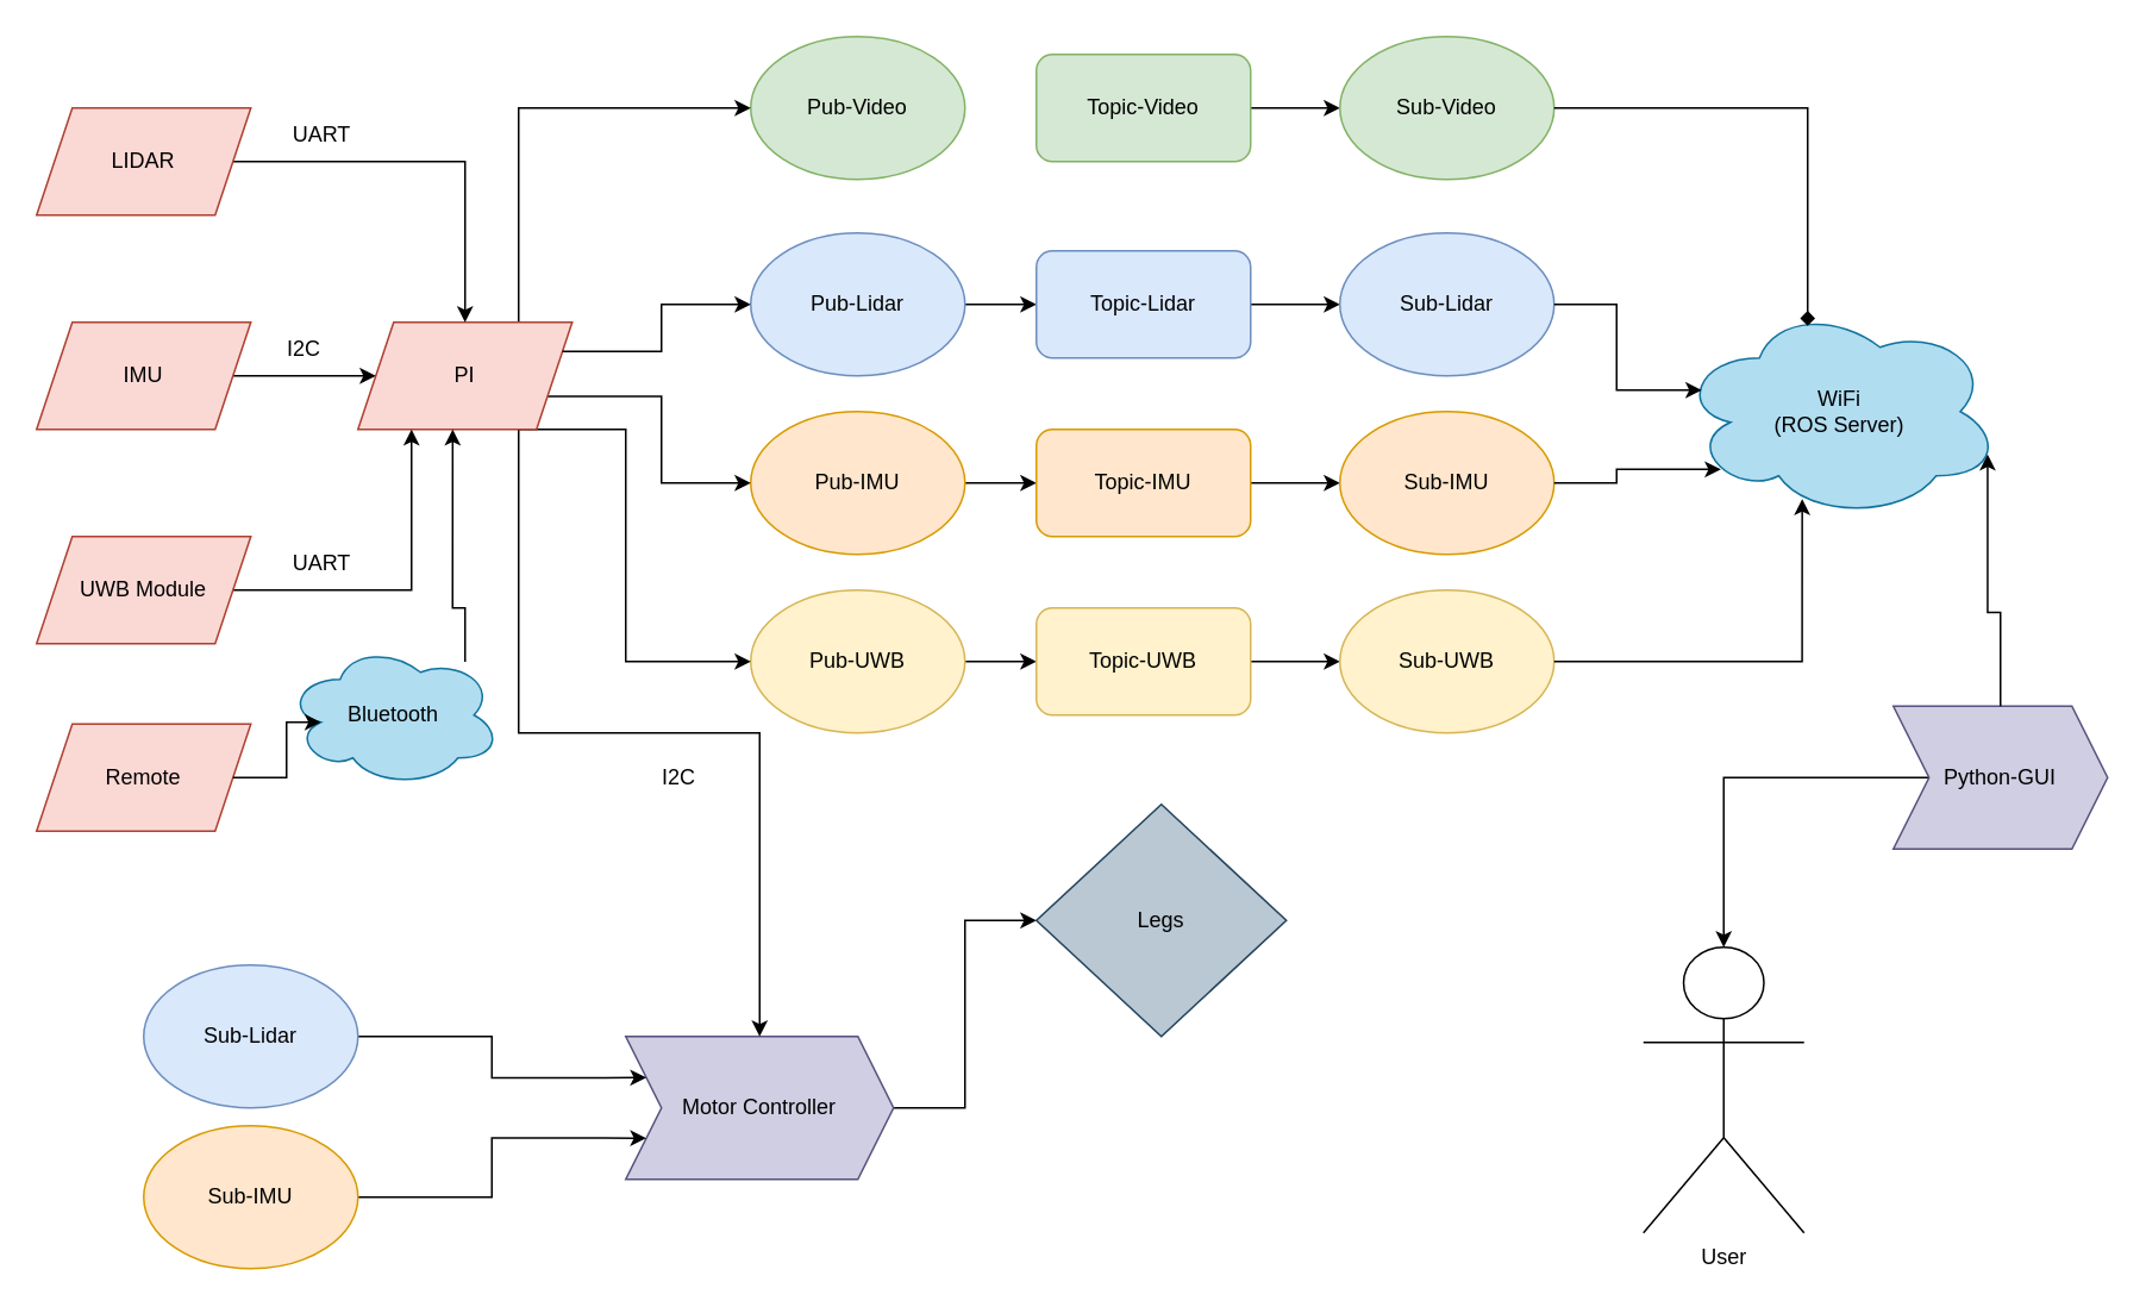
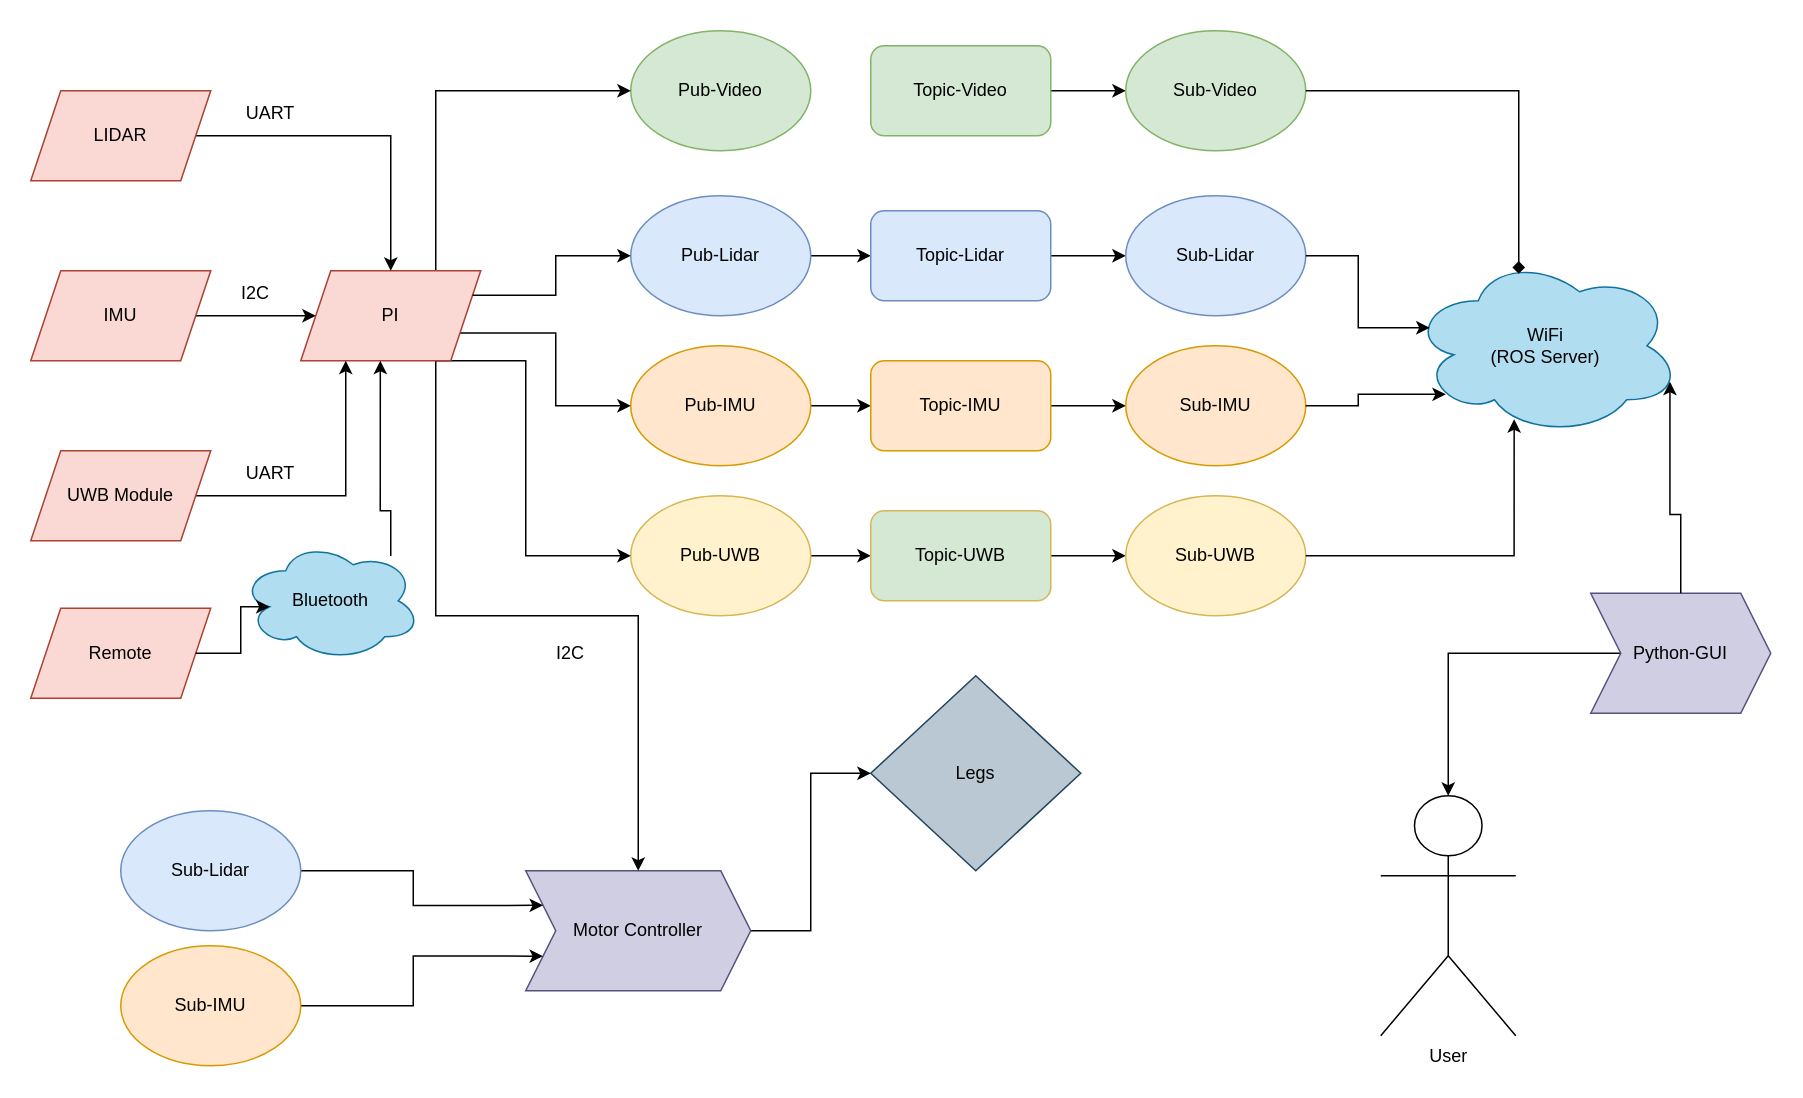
  <mxCell id="0" />
  <mxCell id="1" parent="0" />
  <mxCell id="2" value="Pub-Video" style="ellipse;whiteSpace=wrap;html=1;fillColor=#d5e8d4;strokeColor=#82b366;" vertex="1" parent="1"><mxGeometry x="420" y="20" width="120" height="80" as="geometry" /></mxCell>
  <mxCell id="3" style="edgeStyle=orthogonalEdgeStyle;rounded=0;orthogonalLoop=1;jettySize=auto;html=1;" edge="1" parent="1" source="4" target="12"><mxGeometry relative="1" as="geometry" /></mxCell>
  <mxCell id="4" value="Pub-UWB" style="ellipse;whiteSpace=wrap;html=1;fillColor=#fff2cc;strokeColor=#d6b656;" vertex="1" parent="1"><mxGeometry x="420" y="330" width="120" height="80" as="geometry" /></mxCell>
  <mxCell id="5" style="edgeStyle=orthogonalEdgeStyle;rounded=0;orthogonalLoop=1;jettySize=auto;html=1;entryX=0;entryY=0.5;entryDx=0;entryDy=0;" edge="1" parent="1" source="6" target="16"><mxGeometry relative="1" as="geometry" /></mxCell>
  <mxCell id="6" value="Pub-Lidar" style="ellipse;whiteSpace=wrap;html=1;fillColor=#dae8fc;strokeColor=#6c8ebf;" vertex="1" parent="1"><mxGeometry x="420" y="130" width="120" height="80" as="geometry" /></mxCell>
  <mxCell id="7" style="edgeStyle=orthogonalEdgeStyle;rounded=0;orthogonalLoop=1;jettySize=auto;html=1;" edge="1" parent="1" source="8" target="14"><mxGeometry relative="1" as="geometry" /></mxCell>
  <mxCell id="8" value="Pub-IMU" style="ellipse;whiteSpace=wrap;html=1;fillColor=#ffe6cc;strokeColor=#d79b00;" vertex="1" parent="1"><mxGeometry x="420" y="230" width="120" height="80" as="geometry" /></mxCell>
  <mxCell id="9" style="edgeStyle=orthogonalEdgeStyle;rounded=0;orthogonalLoop=1;jettySize=auto;html=1;exitX=1;exitY=0.5;exitDx=0;exitDy=0;entryX=0;entryY=0.5;entryDx=0;entryDy=0;" edge="1" parent="1" source="10" target="17"><mxGeometry relative="1" as="geometry" /></mxCell>
  <mxCell id="10" value="Topic-Video" style="rounded=1;whiteSpace=wrap;html=1;fillColor=#d5e8d4;strokeColor=#82b366;" vertex="1" parent="1"><mxGeometry x="580" y="30" width="120" height="60" as="geometry" /></mxCell>
  <mxCell id="11" style="edgeStyle=orthogonalEdgeStyle;rounded=0;orthogonalLoop=1;jettySize=auto;html=1;" edge="1" parent="1" source="12" target="18"><mxGeometry relative="1" as="geometry" /></mxCell>
- <mxCell id="12" value="Topic-UWB" style="rounded=1;whiteSpace=wrap;html=1;fillColor=#fff2cc;strokeColor=#d6b656;" vertex="1" parent="1"><mxGeometry x="580" y="340" width="120" height="60" as="geometry" /></mxCell>
+ <mxCell id="12" value="Topic-UWB" style="rounded=1;whiteSpace=wrap;html=1;fillColor=#d5e8d4;strokeColor=#d6b656;" vertex="1" parent="1"><mxGeometry x="580" y="340" width="120" height="60" as="geometry" /></mxCell>
  <mxCell id="13" style="edgeStyle=orthogonalEdgeStyle;rounded=0;orthogonalLoop=1;jettySize=auto;html=1;entryX=0;entryY=0.5;entryDx=0;entryDy=0;" edge="1" parent="1" source="14" target="20"><mxGeometry relative="1" as="geometry" /></mxCell>
  <mxCell id="14" value="Topic-IMU" style="rounded=1;whiteSpace=wrap;html=1;fillColor=#ffe6cc;strokeColor=#d79b00;" vertex="1" parent="1"><mxGeometry x="580" y="240" width="120" height="60" as="geometry" /></mxCell>
  <mxCell id="15" style="edgeStyle=orthogonalEdgeStyle;rounded=0;orthogonalLoop=1;jettySize=auto;html=1;entryX=0;entryY=0.5;entryDx=0;entryDy=0;" edge="1" parent="1" source="16" target="19"><mxGeometry relative="1" as="geometry" /></mxCell>
  <mxCell id="16" value="Topic-Lidar" style="rounded=1;whiteSpace=wrap;html=1;fillColor=#dae8fc;strokeColor=#6c8ebf;" vertex="1" parent="1"><mxGeometry x="580" y="140" width="120" height="60" as="geometry" /></mxCell>
  <mxCell id="17" value="Sub-Video" style="ellipse;whiteSpace=wrap;html=1;fillColor=#d5e8d4;strokeColor=#82b366;" vertex="1" parent="1"><mxGeometry x="750" y="20" width="120" height="80" as="geometry" /></mxCell>
  <mxCell id="18" value="Sub-UWB" style="ellipse;whiteSpace=wrap;html=1;fillColor=#fff2cc;strokeColor=#d6b656;" vertex="1" parent="1"><mxGeometry x="750" y="330" width="120" height="80" as="geometry" /></mxCell>
  <mxCell id="19" value="Sub-Lidar" style="ellipse;whiteSpace=wrap;html=1;fillColor=#dae8fc;strokeColor=#6c8ebf;" vertex="1" parent="1"><mxGeometry x="750" y="130" width="120" height="80" as="geometry" /></mxCell>
  <mxCell id="20" value="Sub-IMU" style="ellipse;whiteSpace=wrap;html=1;fillColor=#ffe6cc;strokeColor=#d79b00;" vertex="1" parent="1"><mxGeometry x="750" y="230" width="120" height="80" as="geometry" /></mxCell>
  <mxCell id="21" style="edgeStyle=orthogonalEdgeStyle;rounded=0;orthogonalLoop=1;jettySize=auto;html=1;" edge="1" parent="1" source="22" target="23"><mxGeometry relative="1" as="geometry" /></mxCell>
  <mxCell id="22" value="Python-GUI" style="shape=step;perimeter=stepPerimeter;whiteSpace=wrap;html=1;fixedSize=1;fillColor=#d0cee2;strokeColor=#56517e;" vertex="1" parent="1"><mxGeometry x="1060" y="395" width="120" height="80" as="geometry" /></mxCell>
  <mxCell id="23" value="User" style="shape=umlActor;verticalLabelPosition=bottom;verticalAlign=top;html=1;outlineConnect=0;" vertex="1" parent="1"><mxGeometry x="920" y="530" width="90" height="160" as="geometry" /></mxCell>
  <mxCell id="24" style="edgeStyle=orthogonalEdgeStyle;rounded=0;orthogonalLoop=1;jettySize=auto;html=1;" edge="1" parent="1" source="25" target="30"><mxGeometry relative="1" as="geometry" /></mxCell>
  <mxCell id="25" value="Motor Controller" style="shape=step;perimeter=stepPerimeter;whiteSpace=wrap;html=1;fixedSize=1;fillColor=#d0cee2;strokeColor=#56517e;" vertex="1" parent="1"><mxGeometry x="350" y="580" width="150" height="80" as="geometry" /></mxCell>
  <mxCell id="26" style="edgeStyle=orthogonalEdgeStyle;rounded=0;orthogonalLoop=1;jettySize=auto;html=1;entryX=0;entryY=0.75;entryDx=0;entryDy=0;" edge="1" parent="1" source="27" target="25"><mxGeometry relative="1" as="geometry" /></mxCell>
  <mxCell id="27" value="Sub-IMU" style="ellipse;whiteSpace=wrap;html=1;fillColor=#ffe6cc;strokeColor=#d79b00;" vertex="1" parent="1"><mxGeometry x="80" y="630" width="120" height="80" as="geometry" /></mxCell>
  <mxCell id="28" style="edgeStyle=orthogonalEdgeStyle;rounded=0;orthogonalLoop=1;jettySize=auto;html=1;entryX=0;entryY=0.25;entryDx=0;entryDy=0;" edge="1" parent="1" source="29" target="25"><mxGeometry relative="1" as="geometry" /></mxCell>
  <mxCell id="29" value="Sub-Lidar" style="ellipse;whiteSpace=wrap;html=1;fillColor=#dae8fc;strokeColor=#6c8ebf;" vertex="1" parent="1"><mxGeometry x="80" y="540" width="120" height="80" as="geometry" /></mxCell>
  <mxCell id="30" value="Legs" style="rhombus;whiteSpace=wrap;html=1;fillColor=#bac8d3;strokeColor=#23445d;" vertex="1" parent="1"><mxGeometry x="580" y="450" width="140" height="130" as="geometry" /></mxCell>
  <mxCell id="31" value="Remote" style="shape=parallelogram;perimeter=parallelogramPerimeter;whiteSpace=wrap;html=1;fixedSize=1;fillColor=#fad9d5;strokeColor=#ae4132;" vertex="1" parent="1"><mxGeometry x="20" y="405" width="120" height="60" as="geometry" /></mxCell>
  <mxCell id="32" value="Bluetooth" style="ellipse;shape=cloud;whiteSpace=wrap;html=1;fillColor=#b1ddf0;strokeColor=#10739e;" vertex="1" parent="1"><mxGeometry x="160" y="360" width="120" height="80" as="geometry" /></mxCell>
  <mxCell id="33" style="edgeStyle=orthogonalEdgeStyle;rounded=0;orthogonalLoop=1;jettySize=auto;html=1;entryX=0.16;entryY=0.55;entryDx=0;entryDy=0;entryPerimeter=0;" edge="1" parent="1" source="31" target="32"><mxGeometry relative="1" as="geometry" /></mxCell>
  <mxCell id="34" value="WiFi&lt;div&gt;(ROS Server)&lt;/div&gt;" style="ellipse;shape=cloud;whiteSpace=wrap;html=1;fillColor=#b1ddf0;strokeColor=#10739e;" vertex="1" parent="1"><mxGeometry x="940" y="170" width="180" height="120" as="geometry" /></mxCell>
  <mxCell id="35" style="edgeStyle=orthogonalEdgeStyle;rounded=0;orthogonalLoop=1;jettySize=auto;html=1;entryX=0.13;entryY=0.77;entryDx=0;entryDy=0;entryPerimeter=0;" edge="1" parent="1" source="20" target="34"><mxGeometry relative="1" as="geometry" /></mxCell>
  <mxCell id="36" style="edgeStyle=orthogonalEdgeStyle;rounded=0;orthogonalLoop=1;jettySize=auto;html=1;entryX=0.07;entryY=0.4;entryDx=0;entryDy=0;entryPerimeter=0;" edge="1" parent="1" source="19" target="34"><mxGeometry relative="1" as="geometry" /></mxCell>
  <mxCell id="37" style="edgeStyle=orthogonalEdgeStyle;rounded=0;orthogonalLoop=1;jettySize=auto;html=1;entryX=0.4;entryY=0.1;entryDx=0;entryDy=0;entryPerimeter=0;endArrow=diamond;" edge="1" parent="1" source="17" target="34"><mxGeometry relative="1" as="geometry" /></mxCell>
  <mxCell id="38" style="edgeStyle=orthogonalEdgeStyle;rounded=0;orthogonalLoop=1;jettySize=auto;html=1;entryX=0.383;entryY=0.908;entryDx=0;entryDy=0;entryPerimeter=0;" edge="1" parent="1" source="18" target="34"><mxGeometry relative="1" as="geometry" /></mxCell>
  <mxCell id="39" style="edgeStyle=orthogonalEdgeStyle;rounded=0;orthogonalLoop=1;jettySize=auto;html=1;exitX=0.75;exitY=0;exitDx=0;exitDy=0;entryX=0;entryY=0.5;entryDx=0;entryDy=0;" edge="1" parent="1" source="43" target="2"><mxGeometry relative="1" as="geometry" /></mxCell>
  <mxCell id="40" style="edgeStyle=orthogonalEdgeStyle;rounded=0;orthogonalLoop=1;jettySize=auto;html=1;exitX=1;exitY=0.75;exitDx=0;exitDy=0;entryX=0;entryY=0.5;entryDx=0;entryDy=0;" edge="1" parent="1" source="43" target="8"><mxGeometry relative="1" as="geometry" /></mxCell>
  <mxCell id="41" style="edgeStyle=orthogonalEdgeStyle;rounded=0;orthogonalLoop=1;jettySize=auto;html=1;exitX=0.75;exitY=1;exitDx=0;exitDy=0;entryX=0;entryY=0.5;entryDx=0;entryDy=0;" edge="1" parent="1" source="43" target="4"><mxGeometry relative="1" as="geometry"><Array as="points"><mxPoint x="350" y="240" /><mxPoint x="350" y="370" /></Array></mxGeometry></mxCell>
  <mxCell id="42" style="edgeStyle=orthogonalEdgeStyle;rounded=0;orthogonalLoop=1;jettySize=auto;html=1;exitX=0.75;exitY=1;exitDx=0;exitDy=0;" edge="1" parent="1" source="43" target="25"><mxGeometry relative="1" as="geometry" /></mxCell>
  <mxCell id="43" value="PI" style="shape=parallelogram;perimeter=parallelogramPerimeter;whiteSpace=wrap;html=1;fixedSize=1;fillColor=#fad9d5;strokeColor=#ae4132;" vertex="1" parent="1"><mxGeometry x="200" y="180" width="120" height="60" as="geometry" /></mxCell>
  <mxCell id="44" style="edgeStyle=orthogonalEdgeStyle;rounded=0;orthogonalLoop=1;jettySize=auto;html=1;exitX=1;exitY=0.25;exitDx=0;exitDy=0;entryX=0;entryY=0.5;entryDx=0;entryDy=0;" edge="1" parent="1" source="43" target="6"><mxGeometry relative="1" as="geometry" /></mxCell>
  <mxCell id="45" value="UART" style="text;html=1;align=center;verticalAlign=middle;whiteSpace=wrap;rounded=0;" vertex="1" parent="1"><mxGeometry x="150" y="300" width="60" height="30" as="geometry" /></mxCell>
  <mxCell id="46" value="I2C" style="text;html=1;align=center;verticalAlign=middle;whiteSpace=wrap;rounded=0;" vertex="1" parent="1"><mxGeometry x="140" y="180" width="60" height="30" as="geometry" /></mxCell>
  <mxCell id="47" style="edgeStyle=orthogonalEdgeStyle;rounded=0;orthogonalLoop=1;jettySize=auto;html=1;entryX=0.25;entryY=1;entryDx=0;entryDy=0;" edge="1" parent="1" source="48" target="43"><mxGeometry relative="1" as="geometry" /></mxCell>
  <mxCell id="48" value="UWB Module" style="shape=parallelogram;perimeter=parallelogramPerimeter;whiteSpace=wrap;html=1;fixedSize=1;fillColor=#fad9d5;strokeColor=#ae4132;" vertex="1" parent="1"><mxGeometry x="20" y="300" width="120" height="60" as="geometry" /></mxCell>
  <mxCell id="49" style="edgeStyle=orthogonalEdgeStyle;rounded=0;orthogonalLoop=1;jettySize=auto;html=1;" edge="1" parent="1" source="50" target="43"><mxGeometry relative="1" as="geometry" /></mxCell>
  <mxCell id="50" value="IMU" style="shape=parallelogram;perimeter=parallelogramPerimeter;whiteSpace=wrap;html=1;fixedSize=1;fillColor=#fad9d5;strokeColor=#ae4132;" vertex="1" parent="1"><mxGeometry x="20" y="180" width="120" height="60" as="geometry" /></mxCell>
  <mxCell id="51" style="edgeStyle=orthogonalEdgeStyle;rounded=0;orthogonalLoop=1;jettySize=auto;html=1;" edge="1" parent="1" source="52" target="43"><mxGeometry relative="1" as="geometry" /></mxCell>
  <mxCell id="52" value="LIDAR" style="shape=parallelogram;perimeter=parallelogramPerimeter;whiteSpace=wrap;html=1;fixedSize=1;fillColor=#fad9d5;strokeColor=#ae4132;" vertex="1" parent="1"><mxGeometry x="20" y="60" width="120" height="60" as="geometry" /></mxCell>
  <mxCell id="53" value="UART" style="text;html=1;align=center;verticalAlign=middle;whiteSpace=wrap;rounded=0;" vertex="1" parent="1"><mxGeometry x="150" y="60" width="60" height="30" as="geometry" /></mxCell>
  <mxCell id="54" style="edgeStyle=orthogonalEdgeStyle;rounded=0;orthogonalLoop=1;jettySize=auto;html=1;entryX=0.442;entryY=1;entryDx=0;entryDy=0;entryPerimeter=0;" edge="1" parent="1" source="32" target="43"><mxGeometry relative="1" as="geometry"><Array as="points"><mxPoint x="260" y="340" /><mxPoint x="253" y="340" /></Array></mxGeometry></mxCell>
  <mxCell id="55" value="I2C" style="text;html=1;align=center;verticalAlign=middle;whiteSpace=wrap;rounded=0;" vertex="1" parent="1"><mxGeometry x="350" y="420" width="60" height="30" as="geometry" /></mxCell>
  <mxCell id="56" style="edgeStyle=orthogonalEdgeStyle;rounded=0;orthogonalLoop=1;jettySize=auto;html=1;entryX=0.96;entryY=0.7;entryDx=0;entryDy=0;entryPerimeter=0;" edge="1" parent="1" source="22" target="34"><mxGeometry relative="1" as="geometry" /></mxCell>
